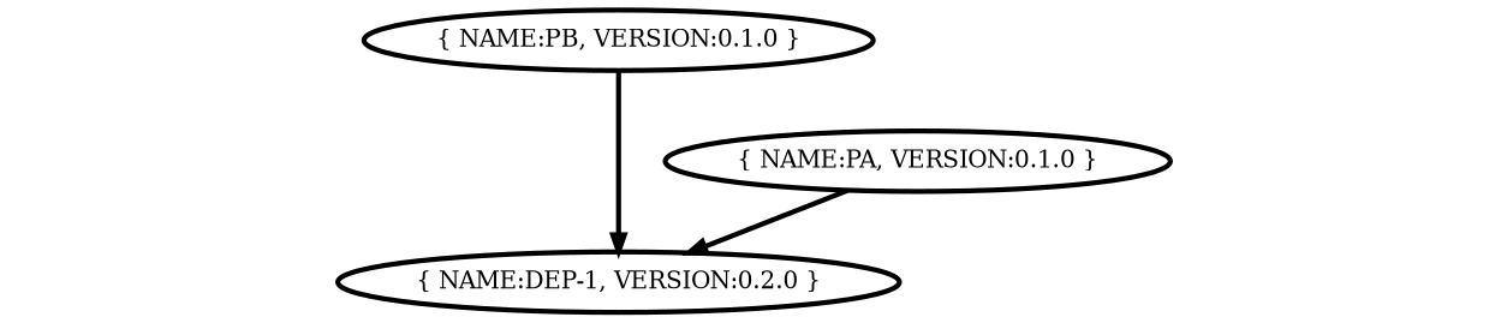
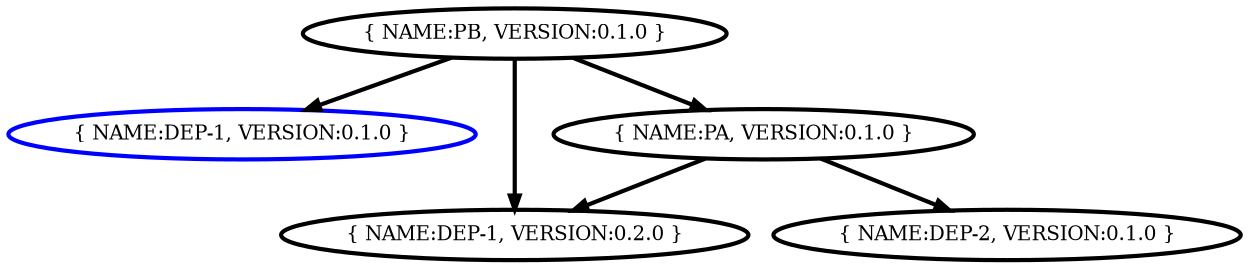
  digraph {
    node [penwidth=3]
    edge [color=black penwidth=3]
+   "{ NAME:DEP-1, VERSION:0.1.0 }" [color=blue]
    "{ NAME:PA, VERSION:0.1.0 }"
    "{ NAME:DEP-1, VERSION:0.2.0 }"
+   "{ NAME:DEP-2, VERSION:0.1.0 }"
    "{ NAME:PB, VERSION:0.1.0 }"
    "{ NAME:PA, VERSION:0.1.0 }" -> "{ NAME:DEP-1, VERSION:0.2.0 }"
+   "{ NAME:PA, VERSION:0.1.0 }" -> "{ NAME:DEP-2, VERSION:0.1.0 }"
+   "{ NAME:PB, VERSION:0.1.0 }" -> "{ NAME:DEP-1, VERSION:0.1.0 }"
+   "{ NAME:PB, VERSION:0.1.0 }" -> "{ NAME:PA, VERSION:0.1.0 }"
    "{ NAME:PB, VERSION:0.1.0 }" -> "{ NAME:DEP-1, VERSION:0.2.0 }"
  }
